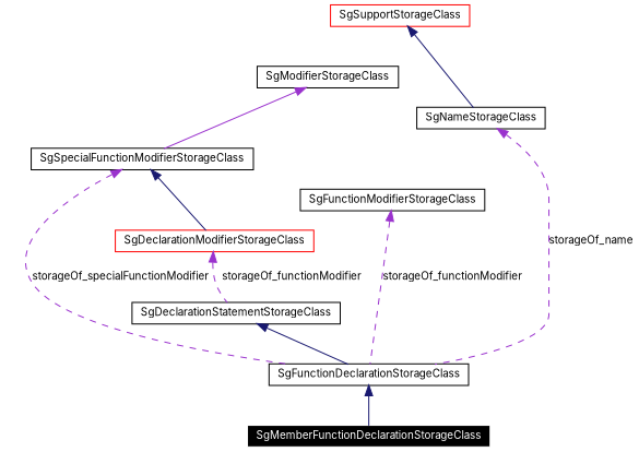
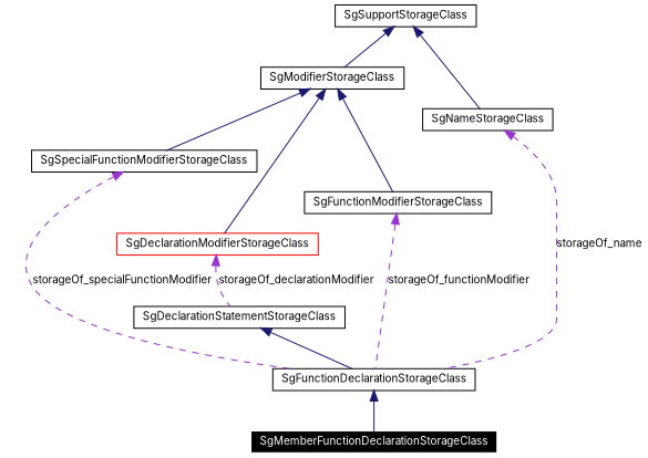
  digraph {
    fontname=Inter
    node [color=black fontname=Inter fontsize=10 shape=record]
    edge [color=midnightblue dir=back fontname=Inter fontsize=10 labelfontname=Helvetica labelfontsize=10 style=solid]
    n1 [color=white fillcolor=black fontcolor=white height=0.2 label=SgMemberFunctionDeclarationStorageClass style=filled width=0.4]
    n2 [height=0.2 label=SgFunctionDeclarationStorageClass width=0.4]
    n3 [height=0.2 label=SgDeclarationStatementStorageClass width=0.4]
    n4 [color=red height=0.2 label=SgDeclarationModifierStorageClass width=0.4]
    n5 [height=0.2 label=SgModifierStorageClass width=0.4]
    n6 [height=0.2 label=SgFunctionModifierStorageClass width=0.4]
    n7 [height=0.2 label=SgSpecialFunctionModifierStorageClass width=0.4]
-   n8 [color=red height=0.2 label=SgSupportStorageClass width=0.4]
+   n8 [height=0.2 label=SgSupportStorageClass width=0.4]
    n9 [height=0.2 label=SgNameStorageClass width=0.4]
    n2 -> n1
    n3 -> n2
-   n4 -> n3 [color=darkorchid3 label=storageOf_functionModifier style=dashed]
-   n7 -> n4
-   n5 -> n7 [color=darkorchid3]
+   n4 -> n3 [color=darkorchid3 label=storageOf_declarationModifier style=dashed]
+   n5 -> n4
+   n5 -> n6
+   n5 -> n7
    n6 -> n2 [color=darkorchid3 label=storageOf_functionModifier style=dashed]
    n7 -> n2 [color=darkorchid3 label=storageOf_specialFunctionModifier style=dashed]
+   n8 -> n5
    n8 -> n9
    n9 -> n2 [color=darkorchid3 label=storageOf_name style=dashed]
  }
